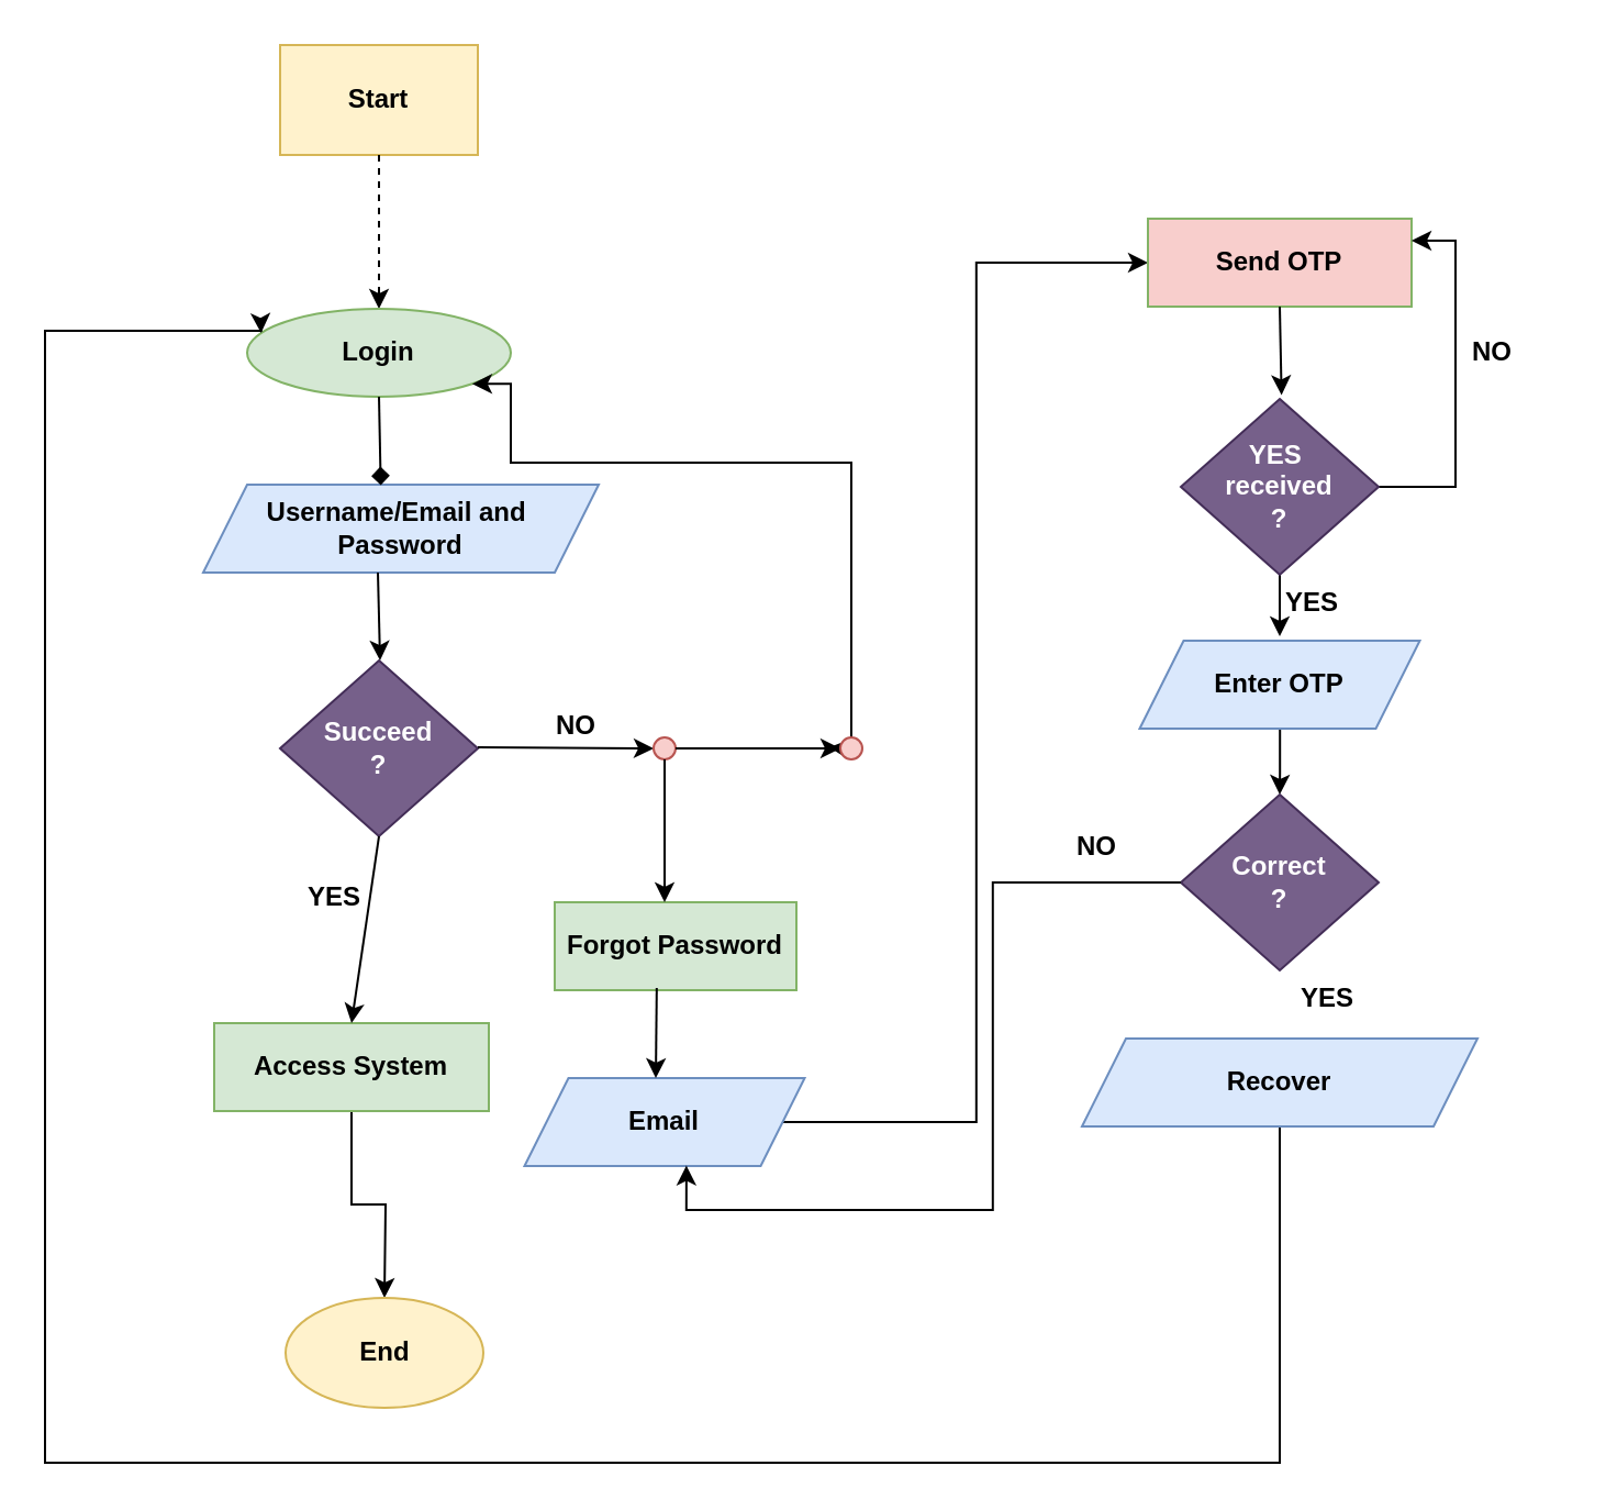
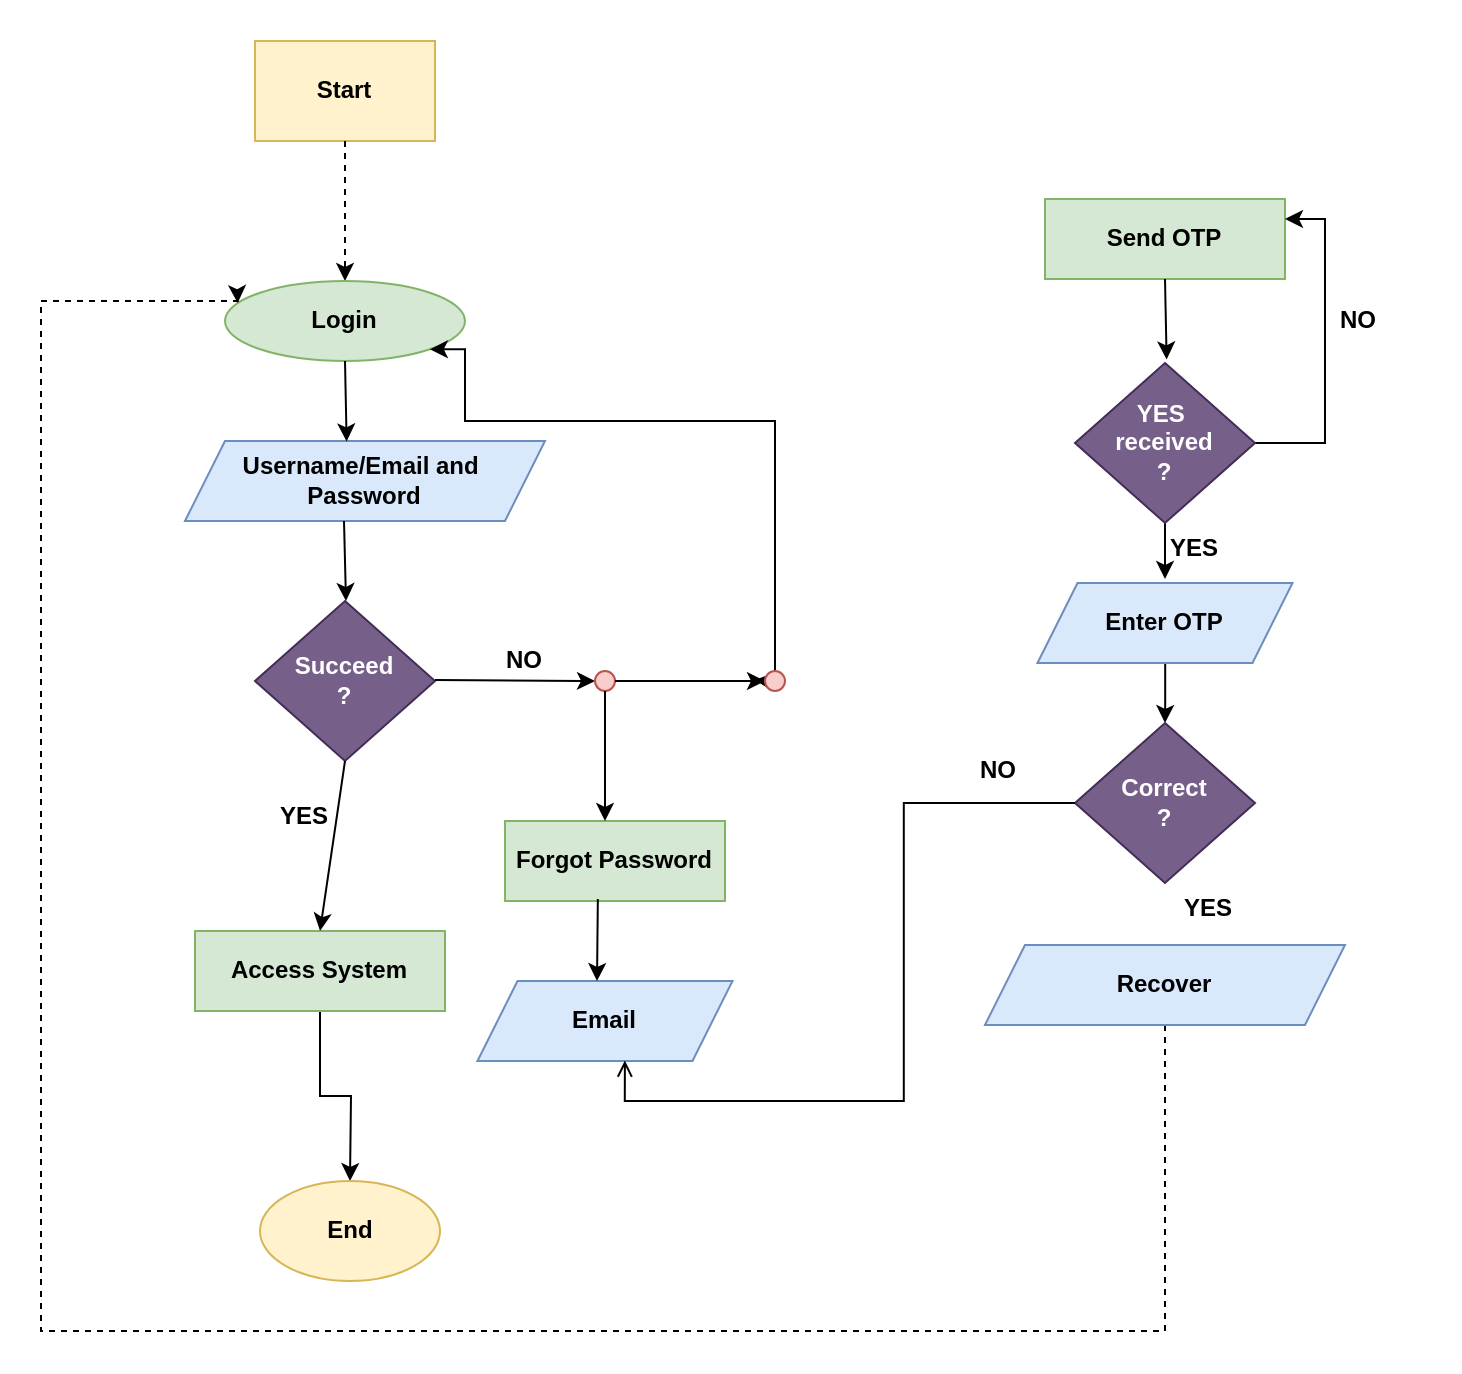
  <mxCell id="0" />
  <mxCell id="1" parent="0" />
  <mxCell id="2" value="&lt;b&gt;Start&lt;/b&gt;" style="whiteSpace=wrap;html=1;fillColor=#fff2cc;strokeColor=#d6b656;rounded=0;" parent="1" vertex="1"><mxGeometry x="127" y="20" width="90" height="50" as="geometry" /></mxCell>
  <mxCell id="3" value="" style="endArrow=classic;html=1;rounded=0;entryX=0.5;entryY=0;entryDx=0;entryDy=0;exitX=0.5;exitY=1;exitDx=0;exitDy=0;dashed=1;" parent="1" source="2" target="4" edge="1"><mxGeometry width="50" height="50" relative="1" as="geometry"><mxPoint x="372" y="90" as="sourcePoint" /><mxPoint x="397" y="120" as="targetPoint" /></mxGeometry></mxCell>
  <mxCell id="4" value="&lt;b&gt;Login&lt;/b&gt;" style="ellipse;whiteSpace=wrap;html=1;fillColor=#d5e8d4;strokeColor=#82b366;" parent="1" vertex="1"><mxGeometry x="112" y="140" width="120" height="40" as="geometry" /></mxCell>
  <mxCell id="5" value="&lt;b&gt;Username/Email and&amp;nbsp;&lt;/b&gt;&lt;div&gt;&lt;b&gt;Password&lt;/b&gt;&lt;/div&gt;" style="shape=parallelogram;perimeter=parallelogramPerimeter;whiteSpace=wrap;html=1;fixedSize=1;fillColor=#dae8fc;strokeColor=#6c8ebf;" parent="1" vertex="1"><mxGeometry x="92" y="220" width="180" height="40" as="geometry" /></mxCell>
- <mxCell id="6" value="" style="endArrow=diamond;html=1;rounded=0;exitX=0.5;exitY=1;exitDx=0;exitDy=0;entryX=0.449;entryY=0.005;entryDx=0;entryDy=0;entryPerimeter=0;" parent="1" source="4" target="5" edge="1"><mxGeometry width="50" height="50" relative="1" as="geometry"><mxPoint x="242" y="210" as="sourcePoint" /><mxPoint x="292" y="160" as="targetPoint" /></mxGeometry></mxCell>
+ <mxCell id="6" value="" style="endArrow=classic;html=1;rounded=0;exitX=0.5;exitY=1;exitDx=0;exitDy=0;entryX=0.449;entryY=0.005;entryDx=0;entryDy=0;entryPerimeter=0;" parent="1" source="4" target="5" edge="1"><mxGeometry width="50" height="50" relative="1" as="geometry"><mxPoint x="242" y="210" as="sourcePoint" /><mxPoint x="292" y="160" as="targetPoint" /></mxGeometry></mxCell>
  <mxCell id="7" value="&lt;b&gt;Succeed&lt;/b&gt;&lt;div&gt;&lt;b&gt;?&lt;/b&gt;&lt;/div&gt;" style="rhombus;whiteSpace=wrap;html=1;fillColor=#76608a;strokeColor=#432D57;fontColor=#ffffff;" parent="1" vertex="1"><mxGeometry x="127" y="300" width="90" height="80" as="geometry" /></mxCell>
  <mxCell id="8" value="" style="endArrow=classic;html=1;rounded=0;exitX=0.5;exitY=1;exitDx=0;exitDy=0;entryX=0.449;entryY=0.005;entryDx=0;entryDy=0;entryPerimeter=0;" parent="1" edge="1"><mxGeometry width="50" height="50" relative="1" as="geometry"><mxPoint x="171.5" y="260" as="sourcePoint" /><mxPoint x="172.5" y="300" as="targetPoint" /></mxGeometry></mxCell>
  <mxCell id="9" value="&lt;b&gt;Forgot Password&lt;/b&gt;" style="rounded=0;whiteSpace=wrap;html=1;fillColor=#d5e8d4;strokeColor=#82b366;" parent="1" vertex="1"><mxGeometry x="252" y="410" width="110" height="40" as="geometry" /></mxCell>
  <mxCell id="10" value="" style="endArrow=classic;html=1;rounded=0;exitX=1;exitY=0.5;exitDx=0;exitDy=0;entryX=0;entryY=0.5;entryDx=0;entryDy=0;" parent="1" target="18" edge="1"><mxGeometry width="50" height="50" relative="1" as="geometry"><mxPoint x="217" y="339.5" as="sourcePoint" /><mxPoint x="282" y="340" as="targetPoint" /></mxGeometry></mxCell>
- <mxCell id="11" style="edgeStyle=orthogonalEdgeStyle;rounded=0;orthogonalLoop=1;jettySize=auto;html=1;entryX=0;entryY=0.5;entryDx=0;entryDy=0;" edge="1" parent="1" source="12" target="26"><mxGeometry relative="1" as="geometry" /></mxCell>
  <mxCell id="12" value="&lt;b&gt;Email&lt;/b&gt;" style="shape=parallelogram;perimeter=parallelogramPerimeter;whiteSpace=wrap;html=1;fixedSize=1;fillColor=#dae8fc;strokeColor=#6c8ebf;" parent="1" vertex="1"><mxGeometry x="238.25" y="490" width="127.5" height="40" as="geometry" /></mxCell>
  <mxCell id="13" value="&lt;b&gt;YES&lt;/b&gt;&lt;div&gt;&lt;br&gt;&lt;/div&gt;" style="text;html=1;align=center;verticalAlign=middle;whiteSpace=wrap;rounded=0;" parent="1" vertex="1"><mxGeometry x="122" y="400" width="60" height="30" as="geometry" /></mxCell>
  <mxCell id="14" value="&lt;b&gt;NO&lt;/b&gt;" style="text;html=1;align=center;verticalAlign=middle;whiteSpace=wrap;rounded=0;" parent="1" vertex="1"><mxGeometry x="232" y="315" width="60" height="30" as="geometry" /></mxCell>
  <mxCell id="15" style="edgeStyle=orthogonalEdgeStyle;rounded=0;orthogonalLoop=1;jettySize=auto;html=1;" parent="1" source="16" edge="1"><mxGeometry relative="1" as="geometry"><mxPoint x="174.5" y="590" as="targetPoint" /></mxGeometry></mxCell>
  <mxCell id="16" value="&lt;b&gt;Access System&lt;/b&gt;" style="rounded=0;whiteSpace=wrap;html=1;fillColor=#d5e8d4;strokeColor=#82b366;" parent="1" vertex="1"><mxGeometry x="97" y="465" width="125" height="40" as="geometry" /></mxCell>
  <mxCell id="17" value="" style="endArrow=classic;html=1;rounded=0;entryX=0.5;entryY=0;entryDx=0;entryDy=0;" parent="1" target="16" edge="1"><mxGeometry width="50" height="50" relative="1" as="geometry"><mxPoint x="172" y="380" as="sourcePoint" /><mxPoint x="222" y="330" as="targetPoint" /></mxGeometry></mxCell>
  <mxCell id="18" value="" style="ellipse;whiteSpace=wrap;html=1;aspect=fixed;fillColor=#f8cecc;strokeColor=#b85450;" parent="1" vertex="1"><mxGeometry x="297" y="335" width="10" height="10" as="geometry" /></mxCell>
  <mxCell id="19" value="" style="endArrow=classic;html=1;rounded=0;exitX=0.5;exitY=1;exitDx=0;exitDy=0;" parent="1" source="18" edge="1"><mxGeometry width="50" height="50" relative="1" as="geometry"><mxPoint x="292" y="360" as="sourcePoint" /><mxPoint x="302" y="410" as="targetPoint" /></mxGeometry></mxCell>
  <mxCell id="20" value="" style="endArrow=classic;html=1;rounded=0;exitX=0.422;exitY=0.975;exitDx=0;exitDy=0;exitPerimeter=0;" parent="1" source="9" edge="1"><mxGeometry width="50" height="50" relative="1" as="geometry"><mxPoint x="315" y="450" as="sourcePoint" /><mxPoint x="298" y="490" as="targetPoint" /></mxGeometry></mxCell>
  <mxCell id="21" value="" style="endArrow=classic;html=1;rounded=0;entryX=0;entryY=0.5;entryDx=0;entryDy=0;" parent="1" source="24" edge="1"><mxGeometry width="50" height="50" relative="1" as="geometry"><mxPoint x="307" y="340" as="sourcePoint" /><mxPoint x="377" y="339.5" as="targetPoint" /></mxGeometry></mxCell>
  <mxCell id="22" value="" style="endArrow=classic;html=1;rounded=0;entryX=0;entryY=0.5;entryDx=0;entryDy=0;" parent="1" target="24" edge="1"><mxGeometry width="50" height="50" relative="1" as="geometry"><mxPoint x="307" y="340" as="sourcePoint" /><mxPoint x="377" y="339.5" as="targetPoint" /></mxGeometry></mxCell>
  <mxCell id="23" style="edgeStyle=orthogonalEdgeStyle;rounded=0;orthogonalLoop=1;jettySize=auto;html=1;exitX=0.5;exitY=0;exitDx=0;exitDy=0;entryX=1;entryY=1;entryDx=0;entryDy=0;" parent="1" source="24" target="4" edge="1"><mxGeometry relative="1" as="geometry"><Array as="points"><mxPoint x="387" y="210" /><mxPoint x="232" y="210" /></Array></mxGeometry></mxCell>
  <mxCell id="24" value="" style="ellipse;whiteSpace=wrap;html=1;aspect=fixed;fillColor=#f8cecc;strokeColor=#b85450;" parent="1" vertex="1"><mxGeometry x="382" y="335" width="10" height="10" as="geometry" /></mxCell>
  <mxCell id="25" value="&lt;b&gt;End&lt;/b&gt;" style="ellipse;whiteSpace=wrap;html=1;fillColor=#fff2cc;strokeColor=#d6b656;" parent="1" vertex="1"><mxGeometry x="129.5" y="590" width="90" height="50" as="geometry" /></mxCell>
- <mxCell id="26" value="&lt;b&gt;Send OTP&lt;/b&gt;" style="rounded=0;whiteSpace=wrap;html=1;fillColor=#f8cecc;strokeColor=#82b366;" vertex="1" parent="1"><mxGeometry x="522" y="99" width="120" height="40" as="geometry" /></mxCell>
+ <mxCell id="26" value="&lt;b&gt;Send OTP&lt;/b&gt;" style="rounded=0;whiteSpace=wrap;html=1;fillColor=#d5e8d4;strokeColor=#82b366;" vertex="1" parent="1"><mxGeometry x="522" y="99" width="120" height="40" as="geometry" /></mxCell>
  <mxCell id="27" value="" style="endArrow=classic;html=1;rounded=0;exitX=0.5;exitY=1;exitDx=0;exitDy=0;entryX=0.449;entryY=0.005;entryDx=0;entryDy=0;entryPerimeter=0;" edge="1" parent="1" source="26"><mxGeometry width="50" height="50" relative="1" as="geometry"><mxPoint x="652" y="169" as="sourcePoint" /><mxPoint x="582.82" y="179.2" as="targetPoint" /></mxGeometry></mxCell>
  <mxCell id="28" style="edgeStyle=orthogonalEdgeStyle;rounded=0;orthogonalLoop=1;jettySize=auto;html=1;entryX=0.5;entryY=0;entryDx=0;entryDy=0;" edge="1" parent="1" source="30"><mxGeometry relative="1" as="geometry"><mxPoint x="582" y="289" as="targetPoint" /></mxGeometry></mxCell>
  <mxCell id="29" style="edgeStyle=orthogonalEdgeStyle;rounded=0;orthogonalLoop=1;jettySize=auto;html=1;entryX=1;entryY=0.25;entryDx=0;entryDy=0;" edge="1" parent="1" source="30" target="26"><mxGeometry relative="1" as="geometry"><Array as="points"><mxPoint x="662" y="221" /><mxPoint x="662" y="109" /></Array></mxGeometry></mxCell>
  <mxCell id="30" value="&lt;b&gt;YES&amp;nbsp;&lt;/b&gt;&lt;div&gt;&lt;b&gt;received&lt;/b&gt;&lt;div&gt;&lt;b&gt;?&lt;/b&gt;&lt;/div&gt;&lt;/div&gt;" style="rhombus;whiteSpace=wrap;html=1;fillColor=#76608a;strokeColor=#432D57;fontColor=#ffffff;" vertex="1" parent="1"><mxGeometry x="537" y="181" width="90" height="80" as="geometry" /></mxCell>
  <mxCell id="31" style="edgeStyle=orthogonalEdgeStyle;rounded=0;orthogonalLoop=1;jettySize=auto;html=1;entryX=0.5;entryY=0;entryDx=0;entryDy=0;" edge="1" parent="1" source="32" target="33"><mxGeometry relative="1" as="geometry" /></mxCell>
  <mxCell id="32" value="&lt;b&gt;Enter OTP&lt;/b&gt;" style="shape=parallelogram;perimeter=parallelogramPerimeter;whiteSpace=wrap;html=1;fixedSize=1;fillColor=#dae8fc;strokeColor=#6c8ebf;" vertex="1" parent="1"><mxGeometry x="518.25" y="291" width="127.5" height="40" as="geometry" /></mxCell>
  <mxCell id="33" value="&lt;b&gt;Correct&lt;/b&gt;&lt;div&gt;&lt;b&gt;?&lt;/b&gt;&lt;/div&gt;" style="rhombus;whiteSpace=wrap;html=1;fillColor=#76608a;strokeColor=#432D57;fontColor=#ffffff;" vertex="1" parent="1"><mxGeometry x="537" y="361" width="90" height="80" as="geometry" /></mxCell>
  <mxCell id="34" value="&lt;b&gt;YES&lt;/b&gt;&lt;div&gt;&lt;br&gt;&lt;/div&gt;" style="text;html=1;align=center;verticalAlign=middle;whiteSpace=wrap;rounded=0;" vertex="1" parent="1"><mxGeometry x="567" y="266" width="60" height="30" as="geometry" /></mxCell>
- <mxCell id="35" style="edgeStyle=orthogonalEdgeStyle;rounded=0;orthogonalLoop=1;jettySize=auto;html=1;entryX=0;entryY=0.25;entryDx=0;entryDy=0;" edge="1" parent="1" source="36" target="4"><mxGeometry relative="1" as="geometry"><Array as="points"><mxPoint x="582" y="665" /><mxPoint x="20" y="665" /><mxPoint x="20" y="150" /></Array></mxGeometry></mxCell>
+ <mxCell id="35" style="edgeStyle=orthogonalEdgeStyle;rounded=0;orthogonalLoop=1;jettySize=auto;html=1;entryX=0;entryY=0.25;entryDx=0;entryDy=0;dashed=1;" edge="1" parent="1" source="36" target="4"><mxGeometry relative="1" as="geometry"><Array as="points"><mxPoint x="582" y="665" /><mxPoint x="20" y="665" /><mxPoint x="20" y="150" /></Array></mxGeometry></mxCell>
  <mxCell id="36" value="&lt;b&gt;Recover&lt;/b&gt;" style="shape=parallelogram;perimeter=parallelogramPerimeter;whiteSpace=wrap;html=1;fixedSize=1;fillColor=#dae8fc;strokeColor=#6c8ebf;" vertex="1" parent="1"><mxGeometry x="492" y="472" width="180" height="40" as="geometry" /></mxCell>
  <mxCell id="37" value="&lt;b&gt;NO&lt;/b&gt;" style="text;html=1;align=center;verticalAlign=middle;whiteSpace=wrap;rounded=0;" vertex="1" parent="1"><mxGeometry x="649" y="145" width="60" height="30" as="geometry" /></mxCell>
  <mxCell id="38" value="&lt;b&gt;YES&lt;/b&gt;&lt;div&gt;&lt;br&gt;&lt;/div&gt;" style="text;html=1;align=center;verticalAlign=middle;whiteSpace=wrap;rounded=0;" vertex="1" parent="1"><mxGeometry x="574" y="446" width="60" height="30" as="geometry" /></mxCell>
- <mxCell id="39" style="edgeStyle=orthogonalEdgeStyle;rounded=0;orthogonalLoop=1;jettySize=auto;html=1;exitX=0;exitY=0.5;exitDx=0;exitDy=0;entryX=0.578;entryY=0.995;entryDx=0;entryDy=0;entryPerimeter=0;" edge="1" parent="1" source="33" target="12"><mxGeometry relative="1" as="geometry" /></mxCell>
+ <mxCell id="39" style="edgeStyle=orthogonalEdgeStyle;rounded=0;orthogonalLoop=1;jettySize=auto;html=1;exitX=0;exitY=0.5;exitDx=0;exitDy=0;entryX=0.578;entryY=0.995;entryDx=0;entryDy=0;entryPerimeter=0;endArrow=open;" edge="1" parent="1" source="33" target="12"><mxGeometry relative="1" as="geometry" /></mxCell>
  <mxCell id="40" value="&lt;b&gt;NO&lt;/b&gt;" style="text;html=1;align=center;verticalAlign=middle;whiteSpace=wrap;rounded=0;" vertex="1" parent="1"><mxGeometry x="469" y="370" width="60" height="30" as="geometry" /></mxCell>
  <mxCell id="41" style="edgeStyle=orthogonalEdgeStyle;rounded=0;orthogonalLoop=1;jettySize=auto;html=1;exitX=0.5;exitY=1;exitDx=0;exitDy=0;" edge="1" parent="1"><mxGeometry relative="1" as="geometry"><mxPoint x="582" y="587" as="sourcePoint" /><mxPoint x="582" y="587" as="targetPoint" /></mxGeometry></mxCell>
